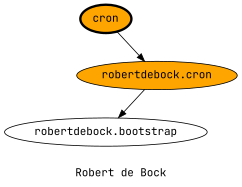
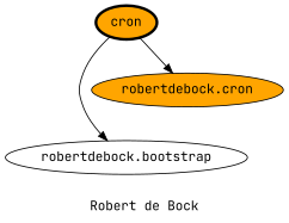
  digraph {
    fontname="JetBrains Mono"
    label="Robert de Bock"
    node [fillcolor=orange fontname="JetBrains Mono" style=filled]
    edge [fontname="JetBrains Mono"]
    n1 [label=cron penwidth=3]
    "robertdebock.bootstrap" [fillcolor=white]
    "robertdebock.cron"
-   "robertdebock.cron" -> "robertdebock.bootstrap"
+   n1 -> "robertdebock.bootstrap"
    n1 -> "robertdebock.cron"
  }
